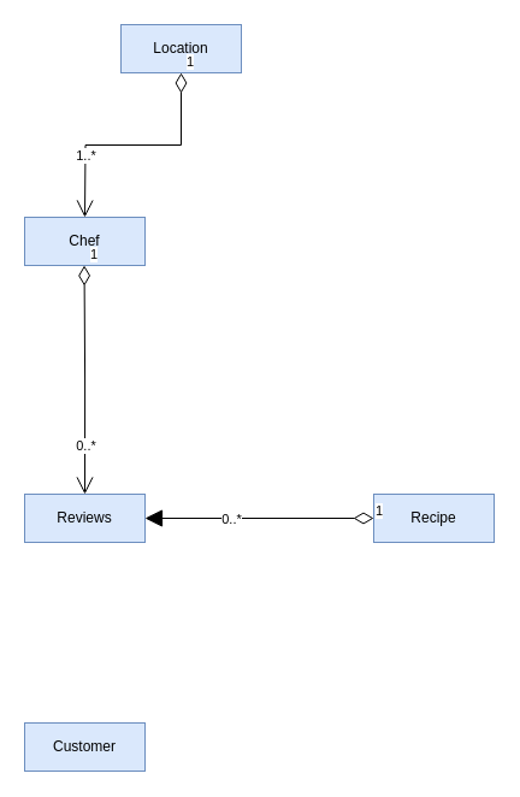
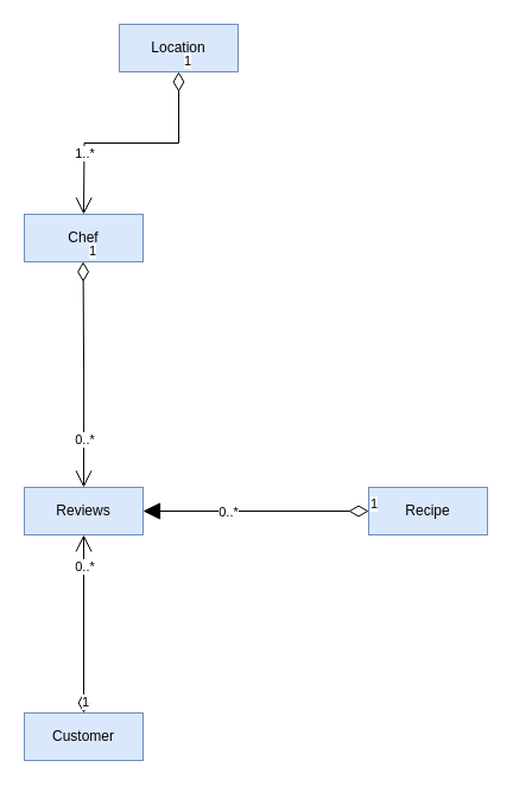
  <mxCell id="0" />
  <mxCell id="1" parent="0" />
  <mxCell id="2" value="Customer" style="whiteSpace=wrap;html=1;align=center;fillColor=#dae8fc;strokeColor=#6c8ebf;" parent="1" vertex="1"><mxGeometry x="20" y="600" width="100" height="40" as="geometry" /></mxCell>
  <mxCell id="3" value="Chef" style="whiteSpace=wrap;html=1;align=center;fillColor=#dae8fc;strokeColor=#6c8ebf;" parent="1" vertex="1"><mxGeometry x="20" y="180" width="100" height="40" as="geometry" /></mxCell>
  <mxCell id="4" value="Location" style="whiteSpace=wrap;html=1;align=center;fillColor=#dae8fc;strokeColor=#6c8ebf;" parent="1" vertex="1"><mxGeometry x="100" y="20" width="100" height="40" as="geometry" /></mxCell>
  <mxCell id="5" value="Reviews" style="whiteSpace=wrap;html=1;align=center;fillColor=#dae8fc;strokeColor=#6c8ebf;" parent="1" vertex="1"><mxGeometry x="20" y="410" width="100" height="40" as="geometry" /></mxCell>
  <mxCell id="6" value="Recipe" style="whiteSpace=wrap;html=1;align=center;fillColor=#dae8fc;strokeColor=#6c8ebf;" parent="1" vertex="1"><mxGeometry x="310" y="410" width="100" height="40" as="geometry" /></mxCell>
+ <mxCell id="7" value="1" style="endArrow=open;html=1;endSize=12;startArrow=diamondThin;startSize=14;startFill=0;edgeStyle=orthogonalEdgeStyle;align=left;verticalAlign=bottom;rounded=0;exitX=0.5;exitY=0;exitDx=0;exitDy=0;entryX=0.5;entryY=1;entryDx=0;entryDy=0;" parent="1" source="2" target="5" edge="1"><mxGeometry x="-1" y="3" relative="1" as="geometry"><mxPoint x="150" y="520" as="sourcePoint" /><mxPoint x="310" y="520" as="targetPoint" /></mxGeometry></mxCell>
+ <mxCell id="8" value="0..*" style="edgeLabel;html=1;align=center;verticalAlign=middle;resizable=0;points=[];" parent="7" vertex="1" connectable="0"><mxGeometry x="0.648" relative="1" as="geometry"><mxPoint as="offset" /></mxGeometry></mxCell>
  <mxCell id="9" value="1" style="endArrow=open;html=1;endSize=12;startArrow=diamondThin;startSize=14;startFill=0;edgeStyle=orthogonalEdgeStyle;align=left;verticalAlign=bottom;rounded=0;exitX=0.5;exitY=0;exitDx=0;exitDy=0;entryX=0.5;entryY=0;entryDx=0;entryDy=0;" parent="1" target="5" edge="1"><mxGeometry x="-1" y="3" relative="1" as="geometry"><mxPoint x="69.55" y="220" as="sourcePoint" /><mxPoint x="69.55" y="380" as="targetPoint" /></mxGeometry></mxCell>
  <mxCell id="10" value="0..*" style="edgeLabel;html=1;align=center;verticalAlign=middle;resizable=0;points=[];" parent="9" vertex="1" connectable="0"><mxGeometry x="0.241" y="1" relative="1" as="geometry"><mxPoint x="-1" y="32" as="offset" /></mxGeometry></mxCell>
  <mxCell id="11" value="1" style="endArrow=block;html=1;endSize=12;startArrow=diamondThin;startSize=14;startFill=0;edgeStyle=orthogonalEdgeStyle;align=left;verticalAlign=bottom;rounded=0;exitX=0;exitY=0.5;exitDx=0;exitDy=0;entryX=1;entryY=0.5;entryDx=0;entryDy=0;" parent="1" source="6" target="5" edge="1"><mxGeometry x="-1" y="3" relative="1" as="geometry"><mxPoint x="300" y="429.55" as="sourcePoint" /><mxPoint x="140" y="429.55" as="targetPoint" /></mxGeometry></mxCell>
  <mxCell id="12" value="0..*" style="edgeLabel;html=1;align=center;verticalAlign=middle;resizable=0;points=[];" parent="11" vertex="1" connectable="0"><mxGeometry x="0.257" relative="1" as="geometry"><mxPoint as="offset" /></mxGeometry></mxCell>
  <mxCell id="13" value="1" style="endArrow=open;html=1;endSize=12;startArrow=diamondThin;startSize=14;startFill=0;edgeStyle=orthogonalEdgeStyle;align=left;verticalAlign=bottom;rounded=0;exitX=0.5;exitY=1;exitDx=0;exitDy=0;" parent="1" source="4" edge="1"><mxGeometry x="-1" y="3" relative="1" as="geometry"><mxPoint x="79.55" y="230" as="sourcePoint" /><mxPoint x="70" y="180" as="targetPoint" /></mxGeometry></mxCell>
  <mxCell id="14" value="1..*" style="edgeLabel;html=1;align=center;verticalAlign=middle;resizable=0;points=[];" parent="13" vertex="1" connectable="0"><mxGeometry x="0.487" relative="1" as="geometry"><mxPoint as="offset" /></mxGeometry></mxCell>
